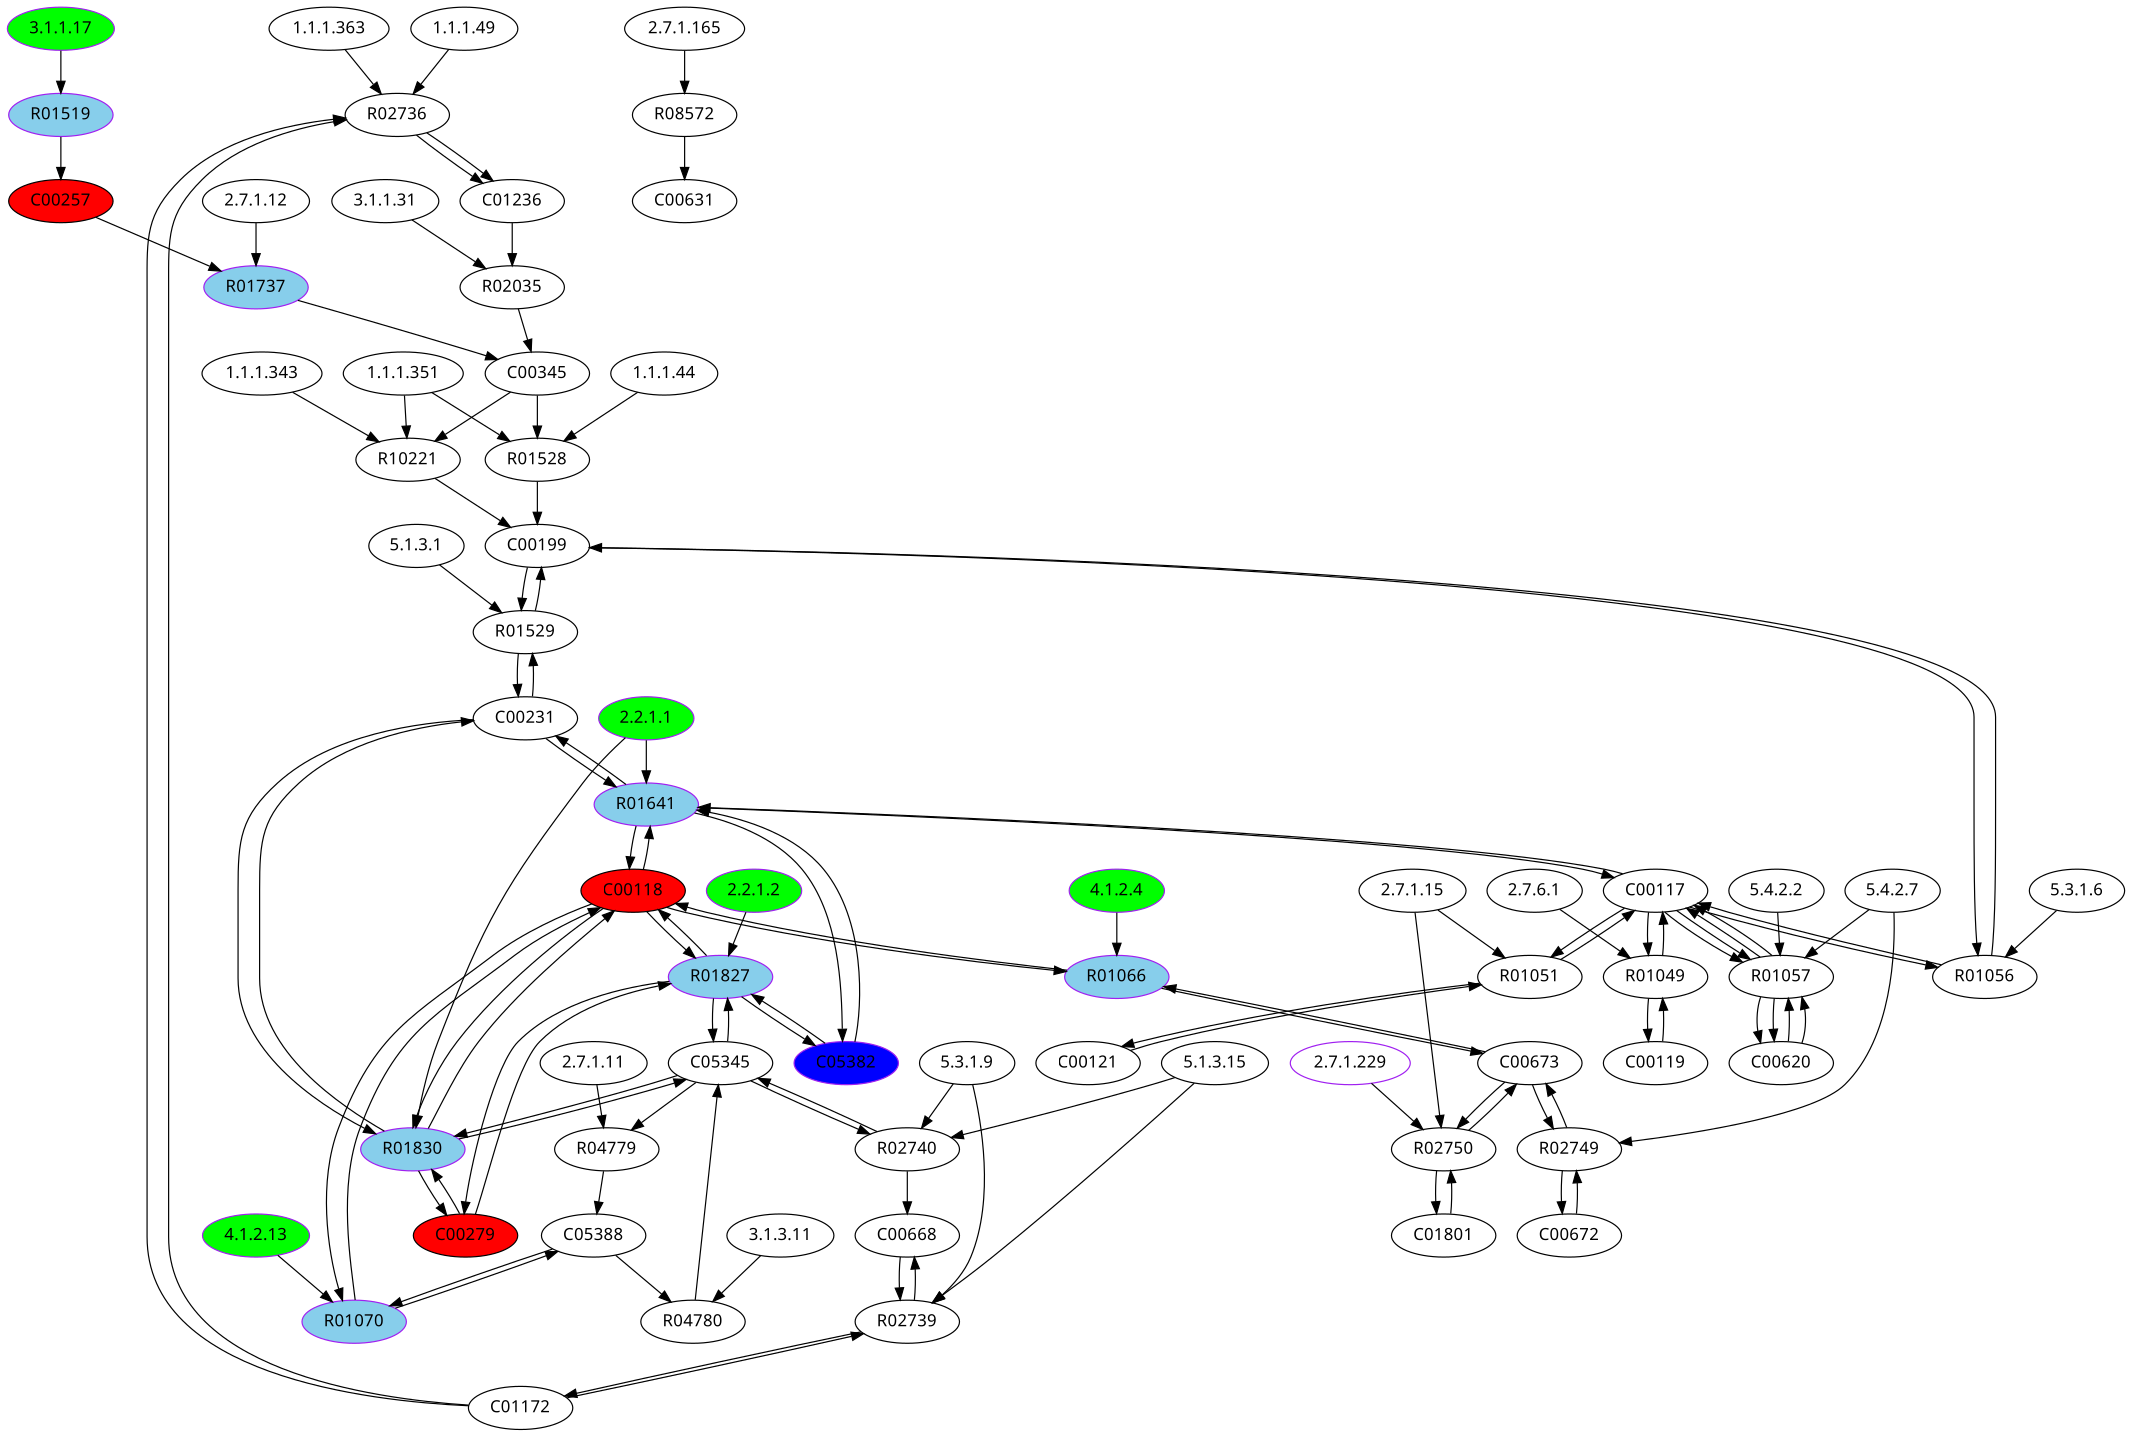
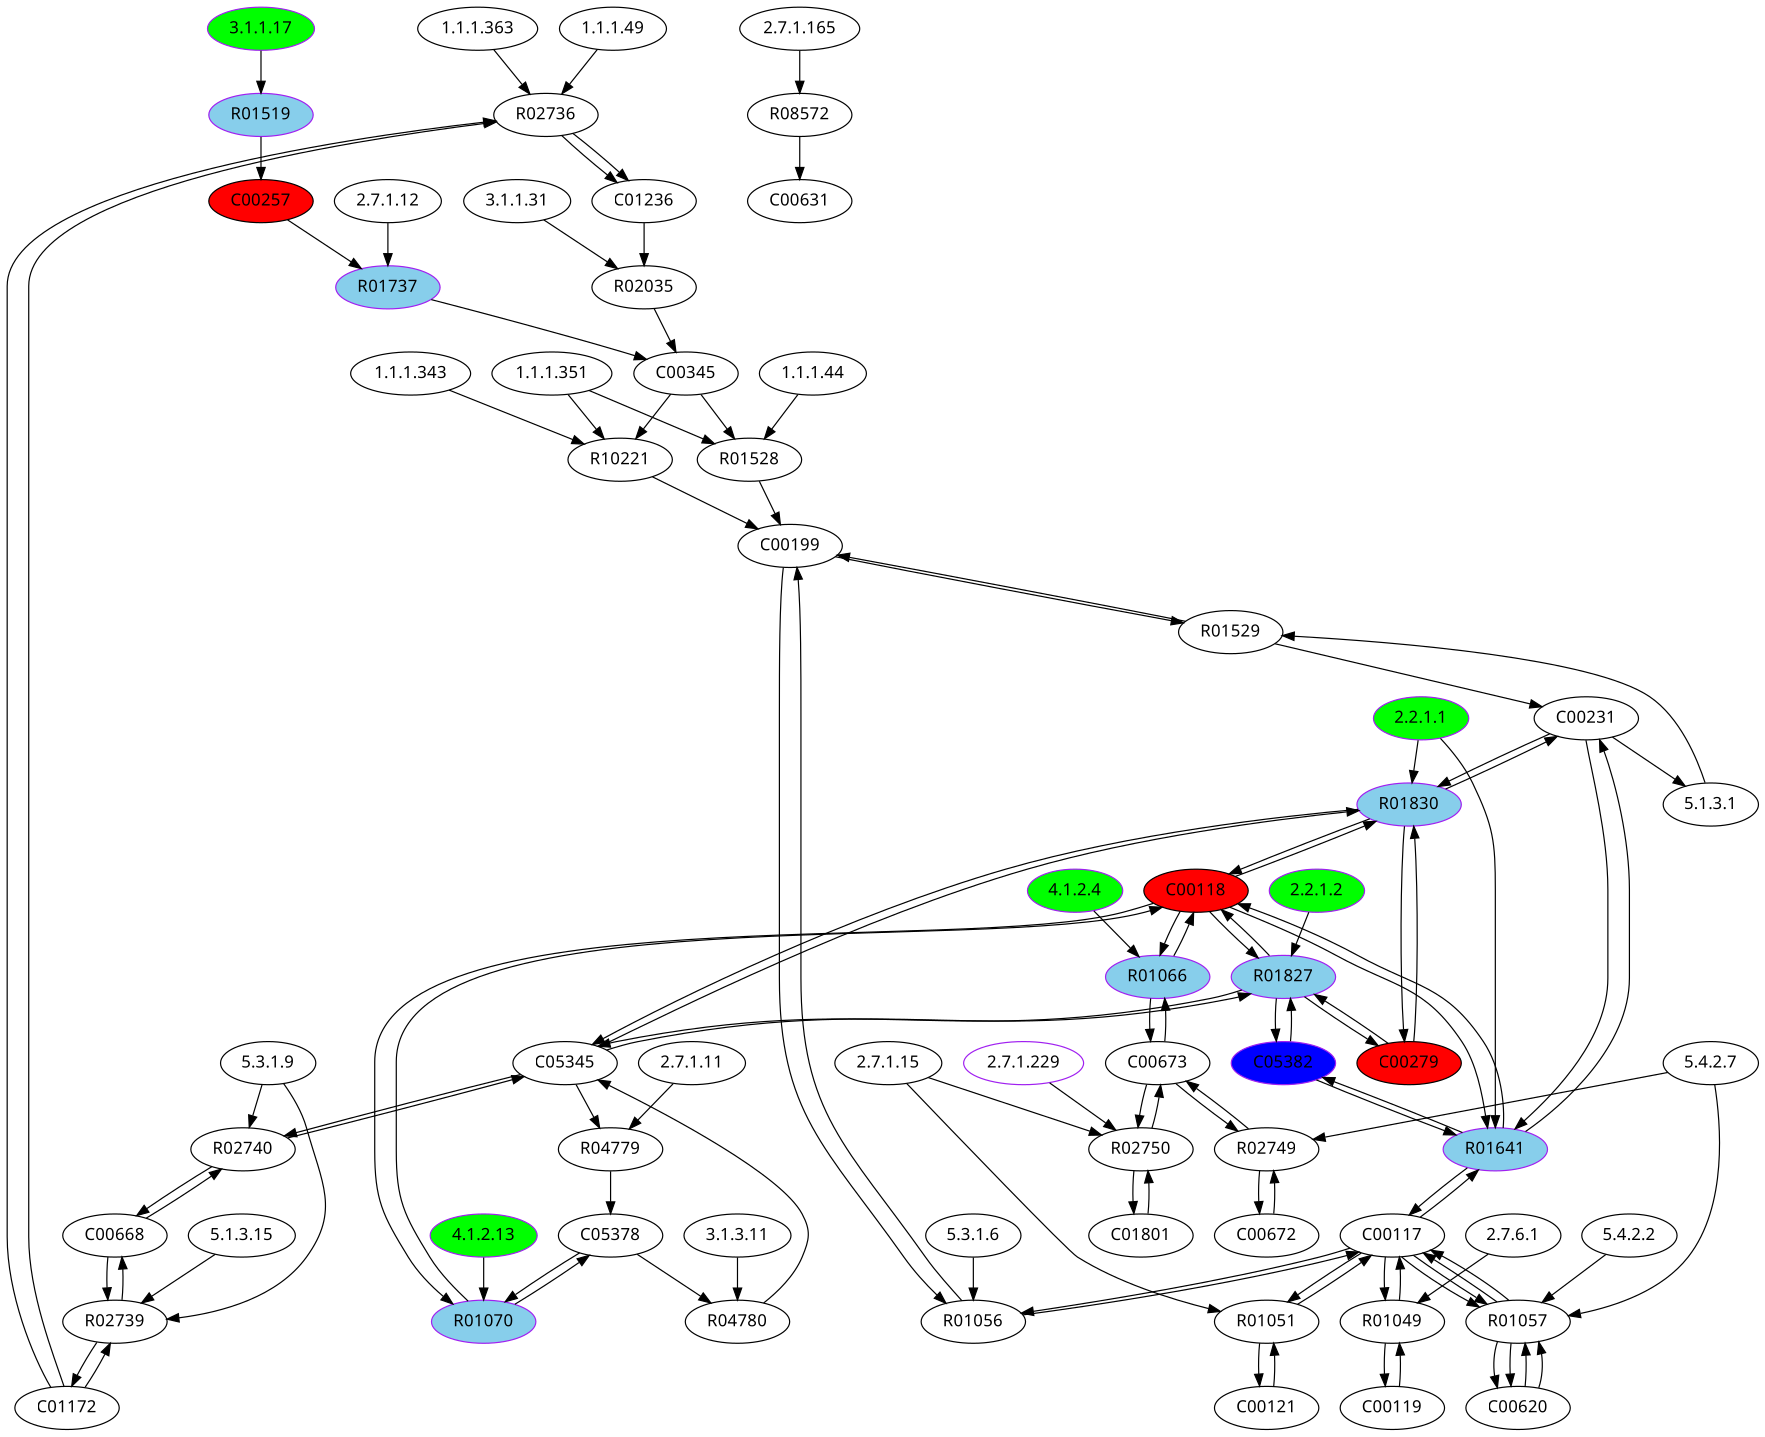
  digraph {
    fontname="Noto Sans"
    node [fontname="Noto Sans" type=E]
    edge [fontname="Noto Sans"]
    R02736 [type=R]
    "1.1.1.49"
    C01236 [type=C]
    "2.7.1.229" [color=purple]
    R02750 [type=R]
    C00673 [type=C]
    C01801 [type=C]
    "2.2.1.2" [color=purple fillcolor=green style=filled]
    R01827 [color=purple fillcolor=skyblue style=filled type=R]
    C00118 [fillcolor=red style=filled type=C]
    C05345 [type=C]
    C00279 [fillcolor=red style=filled type=C]
    C05382 [color=purple fillcolor=blue style=filled type=C]
    R02035 [type=R]
    "3.1.1.31"
    C00345 [type=C]
    R01529 [type=R]
    "5.1.3.1"
    C00199 [type=C]
    C00231 [type=C]
    R02739 [type=R]
    "5.3.1.9"
    R02740 [type=R]
    C00668 [type=C]
    C01172 [type=C]
    "5.1.3.15"
    "2.7.1.15"
    R01051 [type=R]
    C00117 [type=C]
    C00121 [type=C]
    R01056 [type=R]
    "5.3.1.6"
    R01528 [type=R]
    "1.1.1.44"
    R01057 [type=R]
    "5.4.2.7"
    R02749 [type=R]
    C00620 [type=C]
    C00672 [type=C]
    R01049 [type=R]
    "2.7.6.1"
    C00119 [type=C]
    R04780 [type=R]
    "3.1.3.11"
    "1.1.1.363"
    R08572 [type=R]
    "2.7.1.165"
    C00631 [type=C]
    "4.1.2.13" [color=purple fillcolor=green style=filled]
    R01070 [color=purple fillcolor=skyblue style=filled type=R]
-   C05378 [type=C label=C05388]
+   C05378 [type=C]
    "2.2.1.1" [color=purple fillcolor=green style=filled]
    R01830 [color=purple fillcolor=skyblue style=filled type=R]
    R01641 [color=purple fillcolor=skyblue style=filled type=R]
    "4.1.2.4" [color=purple fillcolor=green style=filled]
    R01066 [color=purple fillcolor=skyblue style=filled type=R]
    R04779 [type=R]
    "2.7.1.11"
    "5.4.2.2"
    "1.1.1.351"
    R10221 [type=R]
    "1.1.1.343"
    R01737 [color=purple fillcolor=skyblue style=filled type=R]
    "2.7.1.12"
    "3.1.1.17" [color=purple fillcolor=green style=filled]
    R01519 [color=purple fillcolor=skyblue style=filled type=R]
    C00257 [fillcolor=red style=filled type=C]
    R02736 -> C01236
    R02736 -> C01236
    "1.1.1.49" -> R02736
    C01236 -> R02035
    "2.7.1.229" -> R02750
    R02750 -> C00673
    R02750 -> C01801
    C00673 -> R02750
    C00673 -> R02749
    C00673 -> R01066
    C01801 -> R02750
    "2.2.1.2" -> R01827
    R01827 -> C00118
    R01827 -> C05345
    R01827 -> C00279
    R01827 -> C05382
    C00118 -> R01827
    C00118 -> R01070
    C00118 -> R01830
    C00118 -> R01641
    C00118 -> R01066
    C05345 -> R01827
    C05345 -> R02740
    C05345 -> R01830
    C05345 -> R04779
    C00279 -> R01827
    C00279 -> R01830
    C05382 -> R01827
    C05382 -> R01641
    R02035 -> C00345
    "3.1.1.31" -> R02035
    C00345 -> R01528
    C00345 -> R10221
    R01529 -> C00199
    R01529 -> C00231
    "5.1.3.1" -> R01529
    C00199 -> R01529
    C00199 -> R01056
-   C00231 -> R01529
+   C00231 -> "5.1.3.1"
    C00231 -> R01830
    C00231 -> R01641
    R02739 -> C00668
    R02739 -> C01172
    "5.3.1.9" -> R02739
    "5.3.1.9" -> R02740
    R02740 -> C05345
    R02740 -> C00668
    C00668 -> R02739
-   "5.1.3.15" -> R02740
+   C00668 -> R02740
    C01172 -> R02736
    C01172 -> R02736
    C01172 -> R02739
    "5.1.3.15" -> R02739
    "2.7.1.15" -> R02750
    "2.7.1.15" -> R01051
    R01051 -> C00117
    R01051 -> C00121
    C00117 -> R01051
    C00117 -> R01056
    C00117 -> R01057
    C00117 -> R01057
    C00117 -> R01049
    C00117 -> R01641
    C00121 -> R01051
    R01056 -> C00199
    R01056 -> C00117
    "5.3.1.6" -> R01056
    R01528 -> C00199
    "1.1.1.44" -> R01528
    R01057 -> C00117
    R01057 -> C00117
    R01057 -> C00620
    R01057 -> C00620
    "5.4.2.7" -> R01057
    "5.4.2.7" -> R02749
    R02749 -> C00673
    R02749 -> C00672
    C00620 -> R01057
    C00620 -> R01057
    C00672 -> R02749
    R01049 -> C00117
    R01049 -> C00119
    "2.7.6.1" -> R01049
    C00119 -> R01049
    R04780 -> C05345
    "3.1.3.11" -> R04780
    "1.1.1.363" -> R02736
    R08572 -> C00631
    "2.7.1.165" -> R08572
    "4.1.2.13" -> R01070
    R01070 -> C00118
    R01070 -> C05378
    C05378 -> R04780
    C05378 -> R01070
    "2.2.1.1" -> R01830
    "2.2.1.1" -> R01641
    R01830 -> C00118
    R01830 -> C05345
    R01830 -> C00279
    R01830 -> C00231
    R01641 -> C00118
    R01641 -> C05382
    R01641 -> C00231
    R01641 -> C00117
    "4.1.2.4" -> R01066
    R01066 -> C00673
    R01066 -> C00118
    R04779 -> C05378
    "2.7.1.11" -> R04779
    "5.4.2.2" -> R01057
    "1.1.1.351" -> R01528
    "1.1.1.351" -> R10221
    R10221 -> C00199
    "1.1.1.343" -> R10221
    R01737 -> C00345
    "2.7.1.12" -> R01737
    "3.1.1.17" -> R01519
    R01519 -> C00257
    C00257 -> R01737
  }
